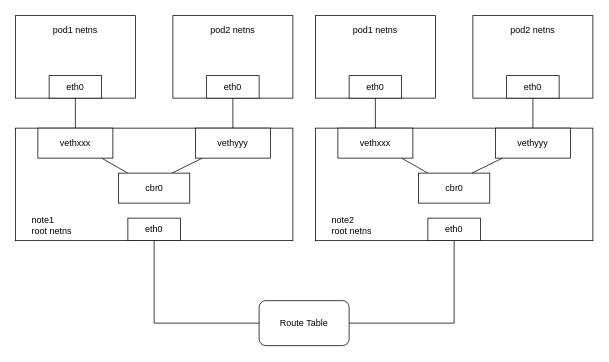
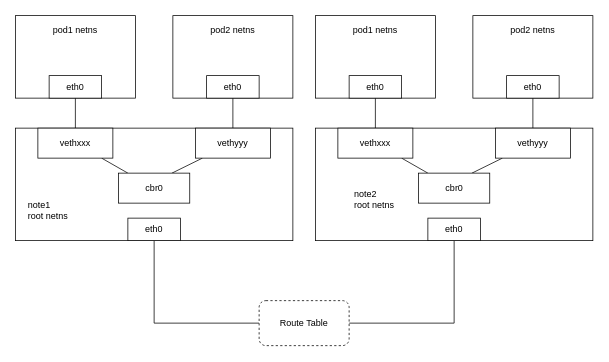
  <mxCell id="0" />
  <mxCell id="1" parent="0" />
  <mxCell id="2" value="" style="rounded=0;whiteSpace=wrap;html=1;" vertex="1" parent="1"><mxGeometry x="20" y="20" width="160" height="110" as="geometry" /></mxCell>
  <mxCell id="3" value="pod1 netns" style="text;html=1;strokeColor=none;fillColor=none;align=center;verticalAlign=middle;whiteSpace=wrap;rounded=0;" vertex="1" parent="1"><mxGeometry x="60" y="30" width="80" height="20" as="geometry" /></mxCell>
  <mxCell id="4" style="edgeStyle=orthogonalEdgeStyle;rounded=0;orthogonalLoop=1;jettySize=auto;html=1;entryX=0.5;entryY=0;entryDx=0;entryDy=0;endArrow=none;endFill=0;" edge="1" parent="1" source="5" target="12"><mxGeometry relative="1" as="geometry" /></mxCell>
  <mxCell id="5" value="eth0" style="rounded=0;whiteSpace=wrap;html=1;" vertex="1" parent="1"><mxGeometry x="65" y="100" width="70" height="30" as="geometry" /></mxCell>
  <mxCell id="6" value="" style="rounded=0;whiteSpace=wrap;html=1;" vertex="1" parent="1"><mxGeometry x="230" y="20" width="160" height="110" as="geometry" /></mxCell>
  <mxCell id="7" value="pod2 netns" style="text;html=1;strokeColor=none;fillColor=none;align=center;verticalAlign=middle;whiteSpace=wrap;rounded=0;" vertex="1" parent="1"><mxGeometry x="270" y="30" width="80" height="20" as="geometry" /></mxCell>
  <mxCell id="8" style="edgeStyle=orthogonalEdgeStyle;rounded=0;orthogonalLoop=1;jettySize=auto;html=1;endArrow=none;endFill=0;" edge="1" parent="1" source="9" target="14"><mxGeometry relative="1" as="geometry" /></mxCell>
  <mxCell id="9" value="eth0" style="rounded=0;whiteSpace=wrap;html=1;" vertex="1" parent="1"><mxGeometry x="275" y="100" width="70" height="30" as="geometry" /></mxCell>
  <mxCell id="10" value="" style="rounded=0;whiteSpace=wrap;html=1;" vertex="1" parent="1"><mxGeometry x="20" y="170" width="370" height="150" as="geometry" /></mxCell>
  <mxCell id="11" style="rounded=0;orthogonalLoop=1;jettySize=auto;html=1;endArrow=none;endFill=0;" edge="1" parent="1" source="12" target="15"><mxGeometry relative="1" as="geometry" /></mxCell>
  <mxCell id="12" value="vethxxx" style="rounded=0;whiteSpace=wrap;html=1;" vertex="1" parent="1"><mxGeometry x="50" y="170" width="100" height="40" as="geometry" /></mxCell>
  <mxCell id="13" style="edgeStyle=none;rounded=0;orthogonalLoop=1;jettySize=auto;html=1;entryX=0.75;entryY=0;entryDx=0;entryDy=0;endArrow=none;endFill=0;" edge="1" parent="1" source="14" target="15"><mxGeometry relative="1" as="geometry" /></mxCell>
  <mxCell id="14" value="vethyyy" style="rounded=0;whiteSpace=wrap;html=1;" vertex="1" parent="1"><mxGeometry x="260" y="170" width="100" height="40" as="geometry" /></mxCell>
  <mxCell id="15" value="cbr0" style="rounded=0;whiteSpace=wrap;html=1;" vertex="1" parent="1"><mxGeometry x="157.5" y="230" width="95" height="40" as="geometry" /></mxCell>
  <mxCell id="16" style="edgeStyle=orthogonalEdgeStyle;rounded=0;orthogonalLoop=1;jettySize=auto;html=1;entryX=0;entryY=0.5;entryDx=0;entryDy=0;endArrow=none;endFill=0;" edge="1" parent="1" source="17" target="36"><mxGeometry relative="1" as="geometry"><Array as="points"><mxPoint x="205" y="430" /></Array></mxGeometry></mxCell>
  <mxCell id="17" value="eth0" style="rounded=0;whiteSpace=wrap;html=1;" vertex="1" parent="1"><mxGeometry x="170" y="290" width="70" height="30" as="geometry" /></mxCell>
- <mxCell id="18" value="note1&lt;br&gt;root netns" style="text;html=1;strokeColor=none;fillColor=none;align=left;verticalAlign=middle;whiteSpace=wrap;rounded=0;" vertex="1" parent="1"><mxGeometry x="40" y="280" width="70" height="40" as="geometry" /></mxCell>
+ <mxCell id="18" value="note1&lt;br&gt;root netns" style="text;html=1;strokeColor=none;fillColor=none;align=left;verticalAlign=middle;whiteSpace=wrap;rounded=0;" vertex="1" parent="1"><mxGeometry x="35" y="260" width="70" height="40" as="geometry" /></mxCell>
  <mxCell id="19" value="" style="rounded=0;whiteSpace=wrap;html=1;" vertex="1" parent="1"><mxGeometry x="420" y="20" width="160" height="110" as="geometry" /></mxCell>
  <mxCell id="20" value="pod1 netns" style="text;html=1;strokeColor=none;fillColor=none;align=center;verticalAlign=middle;whiteSpace=wrap;rounded=0;" vertex="1" parent="1"><mxGeometry x="460" y="30" width="80" height="20" as="geometry" /></mxCell>
  <mxCell id="21" style="edgeStyle=orthogonalEdgeStyle;rounded=0;orthogonalLoop=1;jettySize=auto;html=1;entryX=0.5;entryY=0;entryDx=0;entryDy=0;endArrow=none;endFill=0;" edge="1" parent="1" source="22" target="29"><mxGeometry relative="1" as="geometry" /></mxCell>
  <mxCell id="22" value="eth0" style="rounded=0;whiteSpace=wrap;html=1;" vertex="1" parent="1"><mxGeometry x="465" y="100" width="70" height="30" as="geometry" /></mxCell>
  <mxCell id="23" value="" style="rounded=0;whiteSpace=wrap;html=1;" vertex="1" parent="1"><mxGeometry x="630" y="20" width="160" height="110" as="geometry" /></mxCell>
  <mxCell id="24" value="pod2 netns" style="text;html=1;strokeColor=none;fillColor=none;align=center;verticalAlign=middle;whiteSpace=wrap;rounded=0;" vertex="1" parent="1"><mxGeometry x="670" y="30" width="80" height="20" as="geometry" /></mxCell>
  <mxCell id="25" style="edgeStyle=orthogonalEdgeStyle;rounded=0;orthogonalLoop=1;jettySize=auto;html=1;endArrow=none;endFill=0;" edge="1" parent="1" source="26" target="31"><mxGeometry relative="1" as="geometry" /></mxCell>
  <mxCell id="26" value="eth0" style="rounded=0;whiteSpace=wrap;html=1;" vertex="1" parent="1"><mxGeometry x="675" y="100" width="70" height="30" as="geometry" /></mxCell>
  <mxCell id="27" value="" style="rounded=0;whiteSpace=wrap;html=1;" vertex="1" parent="1"><mxGeometry x="420" y="170" width="370" height="150" as="geometry" /></mxCell>
  <mxCell id="28" style="rounded=0;orthogonalLoop=1;jettySize=auto;html=1;endArrow=none;endFill=0;" edge="1" parent="1" source="29" target="32"><mxGeometry relative="1" as="geometry" /></mxCell>
  <mxCell id="29" value="vethxxx" style="rounded=0;whiteSpace=wrap;html=1;" vertex="1" parent="1"><mxGeometry x="450" y="170" width="100" height="40" as="geometry" /></mxCell>
  <mxCell id="30" style="edgeStyle=none;rounded=0;orthogonalLoop=1;jettySize=auto;html=1;entryX=0.75;entryY=0;entryDx=0;entryDy=0;endArrow=none;endFill=0;" edge="1" parent="1" source="31" target="32"><mxGeometry relative="1" as="geometry" /></mxCell>
  <mxCell id="31" value="vethyyy" style="rounded=0;whiteSpace=wrap;html=1;" vertex="1" parent="1"><mxGeometry x="660" y="170" width="100" height="40" as="geometry" /></mxCell>
  <mxCell id="32" value="cbr0" style="rounded=0;whiteSpace=wrap;html=1;" vertex="1" parent="1"><mxGeometry x="557.5" y="230" width="95" height="40" as="geometry" /></mxCell>
  <mxCell id="33" style="edgeStyle=orthogonalEdgeStyle;rounded=0;orthogonalLoop=1;jettySize=auto;html=1;entryX=1;entryY=0.5;entryDx=0;entryDy=0;endArrow=none;endFill=0;" edge="1" parent="1" source="34" target="36"><mxGeometry relative="1" as="geometry"><Array as="points"><mxPoint x="605" y="430" /></Array></mxGeometry></mxCell>
  <mxCell id="34" value="eth0" style="rounded=0;whiteSpace=wrap;html=1;" vertex="1" parent="1"><mxGeometry x="570" y="290" width="70" height="30" as="geometry" /></mxCell>
- <mxCell id="35" value="note2&lt;br&gt;root netns" style="text;html=1;strokeColor=none;fillColor=none;align=left;verticalAlign=middle;whiteSpace=wrap;rounded=0;" vertex="1" parent="1"><mxGeometry x="440" y="280" width="70" height="40" as="geometry" /></mxCell>
- <mxCell id="36" value="Route Table" style="rounded=1;whiteSpace=wrap;html=1;align=center;" vertex="1" parent="1"><mxGeometry x="345" y="400" width="120" height="60" as="geometry" /></mxCell>
+ <mxCell id="35" value="note2&lt;br&gt;root netns" style="text;html=1;strokeColor=none;fillColor=none;align=left;verticalAlign=middle;whiteSpace=wrap;rounded=0;" vertex="1" parent="1"><mxGeometry x="470" y="245" width="70" height="40" as="geometry" /></mxCell>
+ <mxCell id="36" value="Route Table" style="rounded=1;whiteSpace=wrap;html=1;align=center;dashed=1;" vertex="1" parent="1"><mxGeometry x="345" y="400" width="120" height="60" as="geometry" /></mxCell>
